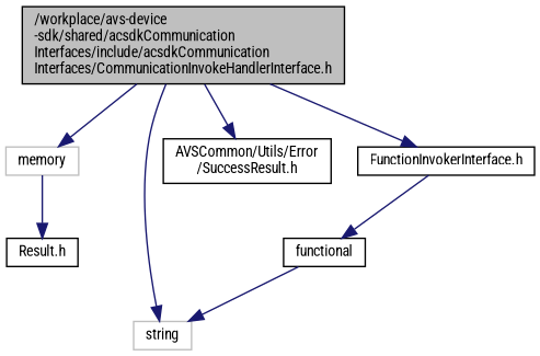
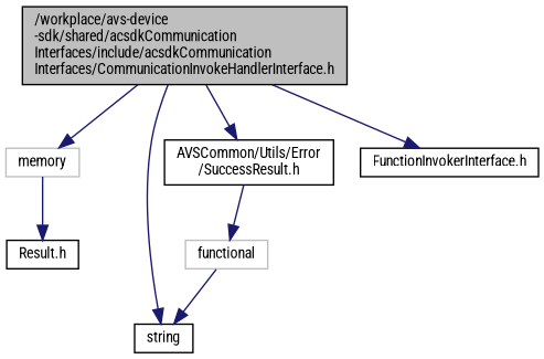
  digraph {
    fontname="Roboto Condensed"
    node [color=black fillcolor=white fontname="Roboto Condensed" fontsize=10 shape=record style=filled]
    edge [color=midnightblue fontname="Roboto Condensed" fontsize=10 labelfontname=Helvetica labelfontsize=10 style=solid]
    n1 [fillcolor=grey75 fontcolor=black height=0.2 label="/workplace/avs-device\l-sdk/shared/acsdkCommunication\lInterfaces/include/acsdkCommunication\lInterfaces/CommunicationInvokeHandlerInterface.h" width=0.4]
    n2 [color=grey75 height=0.2 label=memory width=0.4]
-   n3 [color=grey75 height=0.2 label=string width=0.4]
+   n3 [height=0.2 label=string width=0.4]
    n4 [height=0.2 label="AVSCommon/Utils/Error\l/SuccessResult.h" width=0.4]
    n5 [height=0.2 label="FunctionInvokerInterface.h" width=0.4]
    n6 [height=0.2 label="Result.h" width=0.4]
-   n7 [height=0.2 label=functional width=0.4]
+   n7 [color=grey75 height=0.2 label=functional width=0.4]
    n1 -> n2
    n1 -> n3
    n1 -> n4
    n1 -> n5
    n2 -> n6
-   n5 -> n7
+   n4 -> n7
    n7 -> n3
  }
